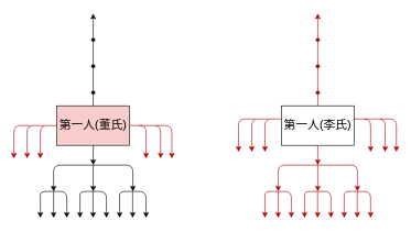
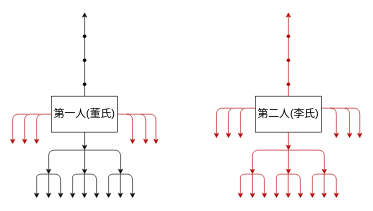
  <mxCell id="0" />
  <mxCell id="1" parent="0" />
- <mxCell id="2" value="&lt;font style=&quot;font-size: 18px&quot;&gt;第一人(董氏)&lt;/font&gt;" style="rounded=0;whiteSpace=wrap;html=1;fillColor=#f8cecc;" vertex="1" parent="1"><mxGeometry x="85" y="160" width="110" height="60" as="geometry" /></mxCell>
+ <mxCell id="2" value="&lt;font style=&quot;font-size: 18px&quot;&gt;第一人(董氏)&lt;/font&gt;" style="rounded=0;whiteSpace=wrap;html=1;" vertex="1" parent="1"><mxGeometry x="85" y="160" width="110" height="60" as="geometry" /></mxCell>
  <mxCell id="3" value="" style="endArrow=classic;html=1;exitDx=0;exitDy=0;startArrow=none;" edge="1" parent="1" source="13"><mxGeometry width="50" height="50" relative="1" as="geometry"><mxPoint x="225" y="220" as="sourcePoint" /><mxPoint x="140" y="20" as="targetPoint" /></mxGeometry></mxCell>
  <mxCell id="4" value="" style="endArrow=classic;html=1;exitX=0.5;exitY=1;exitDx=0;exitDy=0;" edge="1" parent="1" source="2"><mxGeometry width="50" height="50" relative="1" as="geometry"><mxPoint x="225" y="220" as="sourcePoint" /><mxPoint x="140" y="250" as="targetPoint" /></mxGeometry></mxCell>
  <mxCell id="5" value="" style="endArrow=classic;startArrow=classic;html=1;" edge="1" parent="1"><mxGeometry width="50" height="50" relative="1" as="geometry"><mxPoint x="80" y="290" as="sourcePoint" /><mxPoint x="200" y="290" as="targetPoint" /><Array as="points"><mxPoint x="80" y="250" /><mxPoint x="200" y="250" /></Array></mxGeometry></mxCell>
  <mxCell id="6" value="" style="endArrow=classic;html=1;" edge="1" parent="1"><mxGeometry width="50" height="50" relative="1" as="geometry"><mxPoint x="140" y="250" as="sourcePoint" /><mxPoint x="140" y="290" as="targetPoint" /></mxGeometry></mxCell>
  <mxCell id="7" value="" style="endArrow=classic;startArrow=classic;html=1;" edge="1" parent="1"><mxGeometry width="50" height="50" relative="1" as="geometry"><mxPoint x="60" y="330" as="sourcePoint" /><mxPoint x="100" y="330" as="targetPoint" /><Array as="points"><mxPoint x="60" y="310" /><mxPoint x="60" y="290" /><mxPoint x="100" y="290" /><mxPoint x="100" y="310" /></Array></mxGeometry></mxCell>
  <mxCell id="8" value="" style="endArrow=classic;html=1;" edge="1" parent="1"><mxGeometry width="50" height="50" relative="1" as="geometry"><mxPoint x="80" y="290" as="sourcePoint" /><mxPoint x="80" y="330" as="targetPoint" /></mxGeometry></mxCell>
  <mxCell id="9" value="" style="endArrow=classic;startArrow=classic;html=1;" edge="1" parent="1"><mxGeometry width="50" height="50" relative="1" as="geometry"><mxPoint x="120" y="330" as="sourcePoint" /><mxPoint x="160" y="330" as="targetPoint" /><Array as="points"><mxPoint x="120" y="310" /><mxPoint x="120" y="290" /><mxPoint x="160" y="290" /><mxPoint x="160" y="310" /></Array></mxGeometry></mxCell>
  <mxCell id="10" value="" style="endArrow=classic;html=1;" edge="1" parent="1"><mxGeometry width="50" height="50" relative="1" as="geometry"><mxPoint x="139.71" y="290" as="sourcePoint" /><mxPoint x="139.71" y="330" as="targetPoint" /></mxGeometry></mxCell>
  <mxCell id="11" value="" style="endArrow=classic;startArrow=classic;html=1;" edge="1" parent="1"><mxGeometry width="50" height="50" relative="1" as="geometry"><mxPoint x="180" y="330" as="sourcePoint" /><mxPoint x="220" y="330" as="targetPoint" /><Array as="points"><mxPoint x="180" y="310" /><mxPoint x="180" y="290" /><mxPoint x="220" y="290" /><mxPoint x="220" y="310" /></Array></mxGeometry></mxCell>
  <mxCell id="12" value="" style="endArrow=classic;html=1;" edge="1" parent="1"><mxGeometry width="50" height="50" relative="1" as="geometry"><mxPoint x="199.71" y="290" as="sourcePoint" /><mxPoint x="199.71" y="330" as="targetPoint" /></mxGeometry></mxCell>
  <mxCell id="13" value="" style="shape=waypoint;sketch=0;fillStyle=solid;size=6;pointerEvents=1;points=[];fillColor=none;resizable=0;rotatable=0;perimeter=centerPerimeter;snapToPoint=1;" vertex="1" parent="1"><mxGeometry x="120" y="120" width="40" height="40" as="geometry" /></mxCell>
  <mxCell id="14" value="" style="endArrow=none;html=1;exitX=0.5;exitY=0;exitDx=0;exitDy=0;" edge="1" parent="1" source="2" target="13"><mxGeometry width="50" height="50" relative="1" as="geometry"><mxPoint x="140" y="160" as="sourcePoint" /><mxPoint x="140" y="30" as="targetPoint" /></mxGeometry></mxCell>
  <mxCell id="15" value="" style="shape=waypoint;sketch=0;fillStyle=solid;size=6;pointerEvents=1;points=[];fillColor=none;resizable=0;rotatable=0;perimeter=centerPerimeter;snapToPoint=1;" vertex="1" parent="1"><mxGeometry x="120" y="80" width="40" height="40" as="geometry" /></mxCell>
  <mxCell id="16" value="" style="shape=waypoint;sketch=0;fillStyle=solid;size=6;pointerEvents=1;points=[];fillColor=none;resizable=0;rotatable=0;perimeter=centerPerimeter;snapToPoint=1;" vertex="1" parent="1"><mxGeometry x="120" y="40" width="40" height="40" as="geometry" /></mxCell>
- <mxCell id="17" value="&lt;font style=&quot;font-size: 18px&quot;&gt;第一人(李氏)&lt;/font&gt;" style="rounded=0;whiteSpace=wrap;html=1;" vertex="1" parent="1"><mxGeometry x="425" y="160" width="110" height="60" as="geometry" /></mxCell>
+ <mxCell id="17" value="&lt;font style=&quot;font-size: 18px&quot;&gt;第二人(李氏)&lt;/font&gt;" style="rounded=0;whiteSpace=wrap;html=1;" vertex="1" parent="1"><mxGeometry x="425" y="160" width="110" height="60" as="geometry" /></mxCell>
  <mxCell id="18" value="" style="endArrow=classic;html=1;exitDx=0;exitDy=0;startArrow=none;fillColor=#e51400;strokeColor=#B20000;" edge="1" parent="1" source="28"><mxGeometry width="50" height="50" relative="1" as="geometry"><mxPoint x="565" y="220" as="sourcePoint" /><mxPoint x="480" y="20" as="targetPoint" /><Array as="points"><mxPoint x="480" y="120" /></Array></mxGeometry></mxCell>
  <mxCell id="19" value="" style="endArrow=classic;html=1;exitX=0.5;exitY=1;exitDx=0;exitDy=0;fillColor=#e51400;strokeColor=#B20000;" edge="1" parent="1" source="17"><mxGeometry width="50" height="50" relative="1" as="geometry"><mxPoint x="565" y="220" as="sourcePoint" /><mxPoint x="480" y="250" as="targetPoint" /></mxGeometry></mxCell>
  <mxCell id="20" value="" style="endArrow=classic;startArrow=classic;html=1;fillColor=#e51400;strokeColor=#B20000;" edge="1" parent="1"><mxGeometry width="50" height="50" relative="1" as="geometry"><mxPoint x="420" y="290" as="sourcePoint" /><mxPoint x="540" y="290" as="targetPoint" /><Array as="points"><mxPoint x="420" y="250" /><mxPoint x="540" y="250" /></Array></mxGeometry></mxCell>
  <mxCell id="21" value="" style="endArrow=classic;html=1;fillColor=#e51400;strokeColor=#B20000;" edge="1" parent="1"><mxGeometry width="50" height="50" relative="1" as="geometry"><mxPoint x="480" y="250" as="sourcePoint" /><mxPoint x="480" y="290" as="targetPoint" /></mxGeometry></mxCell>
  <mxCell id="22" value="" style="endArrow=classic;startArrow=classic;html=1;fillColor=#e51400;strokeColor=#B20000;" edge="1" parent="1"><mxGeometry width="50" height="50" relative="1" as="geometry"><mxPoint x="400" y="330" as="sourcePoint" /><mxPoint x="440" y="330" as="targetPoint" /><Array as="points"><mxPoint x="400" y="310" /><mxPoint x="400" y="290" /><mxPoint x="440" y="290" /><mxPoint x="440" y="310" /></Array></mxGeometry></mxCell>
  <mxCell id="23" value="" style="endArrow=classic;html=1;fillColor=#e51400;strokeColor=#B20000;" edge="1" parent="1"><mxGeometry width="50" height="50" relative="1" as="geometry"><mxPoint x="420" y="290" as="sourcePoint" /><mxPoint x="420" y="330" as="targetPoint" /></mxGeometry></mxCell>
  <mxCell id="24" value="" style="endArrow=classic;startArrow=classic;html=1;fillColor=#e51400;strokeColor=#B20000;" edge="1" parent="1"><mxGeometry width="50" height="50" relative="1" as="geometry"><mxPoint x="460" y="330" as="sourcePoint" /><mxPoint x="500" y="330" as="targetPoint" /><Array as="points"><mxPoint x="460" y="310" /><mxPoint x="460" y="290" /><mxPoint x="500" y="290" /><mxPoint x="500" y="310" /></Array></mxGeometry></mxCell>
  <mxCell id="25" value="" style="endArrow=classic;html=1;fillColor=#e51400;strokeColor=#B20000;" edge="1" parent="1"><mxGeometry width="50" height="50" relative="1" as="geometry"><mxPoint x="479.71" y="290" as="sourcePoint" /><mxPoint x="479.71" y="330" as="targetPoint" /></mxGeometry></mxCell>
  <mxCell id="26" value="" style="endArrow=classic;startArrow=classic;html=1;fillColor=#e51400;strokeColor=#B20000;" edge="1" parent="1"><mxGeometry width="50" height="50" relative="1" as="geometry"><mxPoint x="520" y="330" as="sourcePoint" /><mxPoint x="560" y="330" as="targetPoint" /><Array as="points"><mxPoint x="520" y="310" /><mxPoint x="520" y="290" /><mxPoint x="560" y="290" /><mxPoint x="560" y="310" /></Array></mxGeometry></mxCell>
  <mxCell id="27" value="" style="endArrow=classic;html=1;fillColor=#e51400;strokeColor=#B20000;" edge="1" parent="1"><mxGeometry width="50" height="50" relative="1" as="geometry"><mxPoint x="539.71" y="290" as="sourcePoint" /><mxPoint x="539.71" y="330" as="targetPoint" /></mxGeometry></mxCell>
  <mxCell id="28" value="" style="shape=waypoint;sketch=0;fillStyle=solid;size=6;pointerEvents=1;points=[];fillColor=#e51400;resizable=0;rotatable=0;perimeter=centerPerimeter;snapToPoint=1;strokeColor=#B20000;fontColor=#ffffff;" vertex="1" parent="1"><mxGeometry x="460" y="120" width="40" height="40" as="geometry" /></mxCell>
  <mxCell id="29" value="" style="endArrow=none;html=1;exitX=0.5;exitY=0;exitDx=0;exitDy=0;fillColor=#e51400;strokeColor=#B20000;" edge="1" parent="1" source="17" target="28"><mxGeometry width="50" height="50" relative="1" as="geometry"><mxPoint x="480" y="160" as="sourcePoint" /><mxPoint x="480" y="30" as="targetPoint" /></mxGeometry></mxCell>
  <mxCell id="30" value="" style="shape=waypoint;sketch=0;fillStyle=solid;size=6;pointerEvents=1;points=[];fillColor=#e51400;resizable=0;rotatable=0;perimeter=centerPerimeter;snapToPoint=1;strokeColor=#B20000;fontColor=#ffffff;" vertex="1" parent="1"><mxGeometry x="460" y="80" width="40" height="40" as="geometry" /></mxCell>
  <mxCell id="31" value="" style="shape=waypoint;sketch=0;fillStyle=solid;size=6;pointerEvents=1;points=[];fillColor=#e51400;resizable=0;rotatable=0;perimeter=centerPerimeter;snapToPoint=1;strokeColor=#B20000;fontColor=#ffffff;" vertex="1" parent="1"><mxGeometry x="460" y="40" width="40" height="40" as="geometry" /></mxCell>
  <mxCell id="32" value="" style="edgeStyle=segmentEdgeStyle;endArrow=classic;html=1;fillColor=#e51400;strokeColor=#B20000;" edge="1" parent="1"><mxGeometry width="50" height="50" relative="1" as="geometry"><mxPoint x="195" y="190" as="sourcePoint" /><mxPoint x="220" y="240" as="targetPoint" /></mxGeometry></mxCell>
  <mxCell id="33" value="" style="edgeStyle=segmentEdgeStyle;endArrow=classic;html=1;fillColor=#e51400;strokeColor=#B20000;" edge="1" parent="1"><mxGeometry width="50" height="50" relative="1" as="geometry"><mxPoint x="210" y="190" as="sourcePoint" /><mxPoint x="242" y="240" as="targetPoint" /></mxGeometry></mxCell>
  <mxCell id="34" value="" style="edgeStyle=segmentEdgeStyle;endArrow=classic;html=1;fillColor=#e51400;strokeColor=#B20000;" edge="1" parent="1"><mxGeometry width="50" height="50" relative="1" as="geometry"><mxPoint x="234" y="190" as="sourcePoint" /><mxPoint x="259" y="240" as="targetPoint" /></mxGeometry></mxCell>
  <mxCell id="35" value="" style="edgeStyle=segmentEdgeStyle;endArrow=classic;html=1;fillColor=#e51400;strokeColor=#B20000;" edge="1" parent="1"><mxGeometry width="50" height="50" relative="1" as="geometry"><mxPoint x="85" y="190" as="sourcePoint" /><mxPoint x="60" y="240" as="targetPoint" /></mxGeometry></mxCell>
  <mxCell id="36" value="" style="edgeStyle=segmentEdgeStyle;endArrow=classic;html=1;fillColor=#e51400;strokeColor=#B20000;" edge="1" parent="1"><mxGeometry width="50" height="50" relative="1" as="geometry"><mxPoint x="65" y="190" as="sourcePoint" /><mxPoint x="40" y="240" as="targetPoint" /></mxGeometry></mxCell>
  <mxCell id="37" value="" style="edgeStyle=segmentEdgeStyle;endArrow=classic;html=1;fillColor=#e51400;strokeColor=#B20000;" edge="1" parent="1"><mxGeometry width="50" height="50" relative="1" as="geometry"><mxPoint x="45" y="190" as="sourcePoint" /><mxPoint x="20" y="240" as="targetPoint" /></mxGeometry></mxCell>
  <mxCell id="38" value="" style="edgeStyle=segmentEdgeStyle;endArrow=classic;html=1;fillColor=#e51400;strokeColor=#B20000;" edge="1" parent="1"><mxGeometry width="50" height="50" relative="1" as="geometry"><mxPoint x="425" y="180" as="sourcePoint" /><mxPoint x="400" y="230" as="targetPoint" /></mxGeometry></mxCell>
  <mxCell id="39" value="" style="edgeStyle=segmentEdgeStyle;endArrow=classic;html=1;fillColor=#e51400;strokeColor=#B20000;" edge="1" parent="1"><mxGeometry width="50" height="50" relative="1" as="geometry"><mxPoint x="405" y="180" as="sourcePoint" /><mxPoint x="380" y="230" as="targetPoint" /></mxGeometry></mxCell>
  <mxCell id="40" value="" style="edgeStyle=segmentEdgeStyle;endArrow=classic;html=1;fillColor=#e51400;strokeColor=#B20000;" edge="1" parent="1"><mxGeometry width="50" height="50" relative="1" as="geometry"><mxPoint x="385" y="180" as="sourcePoint" /><mxPoint x="360" y="230" as="targetPoint" /></mxGeometry></mxCell>
  <mxCell id="41" value="" style="edgeStyle=segmentEdgeStyle;endArrow=classic;html=1;fillColor=#e51400;strokeColor=#B20000;" edge="1" parent="1"><mxGeometry width="50" height="50" relative="1" as="geometry"><mxPoint x="535" y="180" as="sourcePoint" /><mxPoint x="560" y="230" as="targetPoint" /></mxGeometry></mxCell>
  <mxCell id="42" value="" style="edgeStyle=segmentEdgeStyle;endArrow=classic;html=1;fillColor=#e51400;strokeColor=#B20000;" edge="1" parent="1"><mxGeometry width="50" height="50" relative="1" as="geometry"><mxPoint x="550" y="180" as="sourcePoint" /><mxPoint x="582" y="230" as="targetPoint" /></mxGeometry></mxCell>
  <mxCell id="43" value="" style="edgeStyle=segmentEdgeStyle;endArrow=classic;html=1;fillColor=#e51400;strokeColor=#B20000;" edge="1" parent="1"><mxGeometry width="50" height="50" relative="1" as="geometry"><mxPoint x="574" y="180" as="sourcePoint" /><mxPoint x="599" y="230" as="targetPoint" /></mxGeometry></mxCell>
